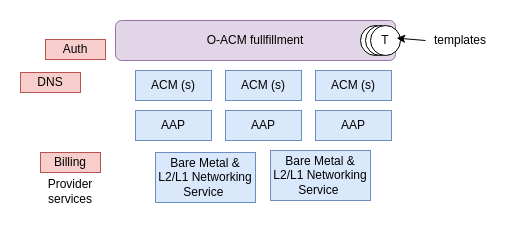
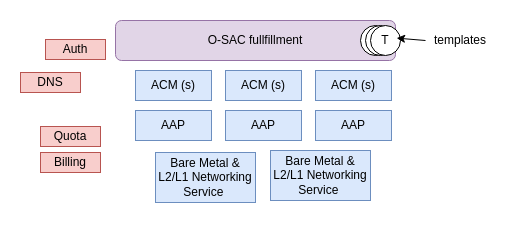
  <mxCell id="0" />
  <mxCell id="1" parent="0" />
- <mxCell id="2" value="O-ACM fullfillment" style="rounded=1;whiteSpace=wrap;html=1;fillColor=#e1d5e7;strokeColor=#9673a6;" parent="1" vertex="1"><mxGeometry x="115" y="20" width="280" height="40" as="geometry" /></mxCell>
+ <mxCell id="2" value="O-SAC fullfillment" style="rounded=1;whiteSpace=wrap;html=1;fillColor=#e1d5e7;strokeColor=#9673a6;" parent="1" vertex="1"><mxGeometry x="115" y="20" width="280" height="40" as="geometry" /></mxCell>
  <mxCell id="3" value="Bare Metal &amp;amp; L2/L1 Networking Service&amp;nbsp;" style="rounded=0;whiteSpace=wrap;html=1;fillColor=#dae8fc;strokeColor=#6c8ebf;" parent="1" vertex="1"><mxGeometry x="155" y="152" width="100" height="50" as="geometry" /></mxCell>
  <mxCell id="4" value="DNS" style="rounded=0;whiteSpace=wrap;html=1;fillColor=#f8cecc;strokeColor=#b85450;" parent="1" vertex="1"><mxGeometry x="20" y="72" width="60" height="20" as="geometry" /></mxCell>
  <mxCell id="5" value="Auth" style="rounded=0;whiteSpace=wrap;html=1;fillColor=#f8cecc;strokeColor=#b85450;" parent="1" vertex="1"><mxGeometry x="45" y="39" width="60" height="20" as="geometry" /></mxCell>
+ <mxCell id="6" value="Quota" style="rounded=0;whiteSpace=wrap;html=1;fillColor=#f8cecc;strokeColor=#b85450;" parent="1" vertex="1"><mxGeometry x="40" y="126" width="60" height="20" as="geometry" /></mxCell>
  <mxCell id="7" value="Billing" style="rounded=0;whiteSpace=wrap;html=1;fillColor=#f8cecc;strokeColor=#b85450;" parent="1" vertex="1"><mxGeometry x="40" y="152" width="60" height="20" as="geometry" /></mxCell>
  <mxCell id="8" value="" style="group" parent="1" vertex="1" connectable="0"><mxGeometry x="225" y="70" width="76" height="70" as="geometry" /></mxCell>
  <mxCell id="9" value="ACM (s)" style="rounded=0;whiteSpace=wrap;html=1;fillColor=#dae8fc;strokeColor=#6c8ebf;" parent="8" vertex="1"><mxGeometry width="76" height="30" as="geometry" /></mxCell>
  <mxCell id="10" value="AAP" style="rounded=0;whiteSpace=wrap;html=1;fillColor=#dae8fc;strokeColor=#6c8ebf;" parent="8" vertex="1"><mxGeometry y="40" width="76" height="30" as="geometry" /></mxCell>
  <mxCell id="11" value="templates" style="text;html=1;align=center;verticalAlign=middle;whiteSpace=wrap;rounded=0;" vertex="1" parent="1"><mxGeometry x="425" y="25" width="70" height="30" as="geometry" /></mxCell>
  <mxCell id="12" value="T" style="ellipse;whiteSpace=wrap;html=1;" vertex="1" parent="1"><mxGeometry x="360" y="25" width="30" height="30" as="geometry" /></mxCell>
  <mxCell id="13" value="T" style="ellipse;whiteSpace=wrap;html=1;" vertex="1" parent="1"><mxGeometry x="365" y="25" width="30" height="30" as="geometry" /></mxCell>
  <mxCell id="14" value="T" style="ellipse;whiteSpace=wrap;html=1;" vertex="1" parent="1"><mxGeometry x="370" y="25" width="30" height="30" as="geometry" /></mxCell>
  <mxCell id="15" style="rounded=0;orthogonalLoop=1;jettySize=auto;html=1;exitX=0;exitY=0.5;exitDx=0;exitDy=0;entryX=0.87;entryY=0.42;entryDx=0;entryDy=0;entryPerimeter=0;" edge="1" parent="1" source="11" target="14"><mxGeometry relative="1" as="geometry" /></mxCell>
  <mxCell id="16" value="near future" parent="0" />
  <mxCell id="17" value="Bare Metal &amp;amp; L2/L1 Networking Service&amp;nbsp;" style="rounded=0;whiteSpace=wrap;html=1;fillColor=#dae8fc;strokeColor=#6c8ebf;" parent="16" vertex="1"><mxGeometry x="270" y="150" width="100" height="50" as="geometry" /></mxCell>
  <mxCell id="18" value="" style="group" parent="16" vertex="1" connectable="0"><mxGeometry x="135" y="70" width="76" height="70" as="geometry" /></mxCell>
  <mxCell id="19" value="ACM (s)" style="rounded=0;whiteSpace=wrap;html=1;fillColor=#dae8fc;strokeColor=#6c8ebf;" parent="18" vertex="1"><mxGeometry width="76" height="30" as="geometry" /></mxCell>
  <mxCell id="20" value="AAP" style="rounded=0;whiteSpace=wrap;html=1;fillColor=#dae8fc;strokeColor=#6c8ebf;" parent="18" vertex="1"><mxGeometry y="40" width="76" height="30" as="geometry" /></mxCell>
  <mxCell id="21" value="" style="group" parent="16" vertex="1" connectable="0"><mxGeometry x="315" y="70" width="76" height="70" as="geometry" /></mxCell>
  <mxCell id="22" value="ACM (s)" style="rounded=0;whiteSpace=wrap;html=1;fillColor=#dae8fc;strokeColor=#6c8ebf;" parent="21" vertex="1"><mxGeometry width="76" height="30" as="geometry" /></mxCell>
  <mxCell id="23" value="AAP" style="rounded=0;whiteSpace=wrap;html=1;fillColor=#dae8fc;strokeColor=#6c8ebf;" parent="21" vertex="1"><mxGeometry y="40" width="76" height="30" as="geometry" /></mxCell>
- <mxCell id="24" value="&lt;div&gt;Provider&lt;/div&gt;&lt;div&gt;&lt;span style=&quot;background-color: transparent; color: light-dark(rgb(0, 0, 0), rgb(255, 255, 255));&quot;&gt;services&lt;/span&gt;&lt;/div&gt;" style="text;html=1;align=center;verticalAlign=middle;whiteSpace=wrap;rounded=0;" parent="16" vertex="1"><mxGeometry x="30" y="176" width="80" height="30" as="geometry" /></mxCell>
  <mxCell id="25" value="far future" parent="0" />
  <mxCell id="26" value="services" parent="0" />
